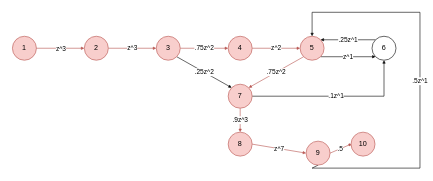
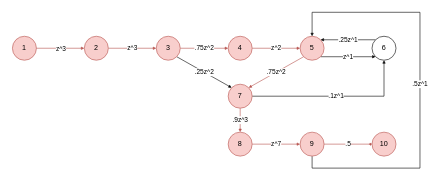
  <mxCell id="0" />
  <mxCell id="1" parent="0" />
  <mxCell id="2" value="1" style="ellipse;whiteSpace=wrap;html=1;fillColor=#f8cecc;strokeColor=#b85450;" parent="1" vertex="1"><mxGeometry x="20" y="60" width="40" height="40" as="geometry" /></mxCell>
  <mxCell id="3" style="edgeStyle=none;html=1;exitX=1;exitY=0.5;exitDx=0;exitDy=0;endArrow=block;endFill=1;startSize=3;endSize=3;fillColor=#f8cecc;strokeColor=#b85450;" parent="1" source="2" edge="1"><mxGeometry relative="1" as="geometry"><mxPoint x="140" y="80" as="targetPoint" /></mxGeometry></mxCell>
  <mxCell id="4" value="z^3" style="edgeLabel;html=1;align=center;verticalAlign=middle;resizable=0;points=[];" vertex="1" connectable="0" parent="3"><mxGeometry x="0.233" y="-1" relative="1" as="geometry"><mxPoint x="-9" y="-1" as="offset" /></mxGeometry></mxCell>
  <mxCell id="5" value="z^3" style="edgeStyle=none;html=1;exitX=1;exitY=0.5;exitDx=0;exitDy=0;entryX=0;entryY=0.5;entryDx=0;entryDy=0;startSize=3;endSize=3;endArrow=block;endFill=1;fillColor=#f8cecc;strokeColor=#b85450;" edge="1" parent="1" source="6" target="9"><mxGeometry relative="1" as="geometry"><mxPoint as="offset" /></mxGeometry></mxCell>
  <mxCell id="6" value="2" style="ellipse;whiteSpace=wrap;html=1;fillColor=#f8cecc;strokeColor=#b85450;" vertex="1" parent="1"><mxGeometry x="140" y="60" width="40" height="40" as="geometry" /></mxCell>
  <mxCell id="7" value=".75z^2" style="edgeStyle=none;html=1;exitX=1;exitY=0.5;exitDx=0;exitDy=0;entryX=0;entryY=0.5;entryDx=0;entryDy=0;endArrow=block;endFill=1;startSize=3;endSize=3;fillColor=#f8cecc;strokeColor=#b85450;" edge="1" parent="1" source="9" target="11"><mxGeometry relative="1" as="geometry" /></mxCell>
  <mxCell id="8" value=".25z^2" style="edgeStyle=none;html=1;exitX=1;exitY=1;exitDx=0;exitDy=0;entryX=0;entryY=0;entryDx=0;entryDy=0;endArrow=block;endFill=1;startSize=3;endSize=3;" edge="1" parent="1" source="9" target="19"><mxGeometry relative="1" as="geometry" /></mxCell>
  <mxCell id="9" value="3" style="ellipse;whiteSpace=wrap;html=1;fillColor=#f8cecc;strokeColor=#b85450;" vertex="1" parent="1"><mxGeometry x="260" y="60" width="40" height="40" as="geometry" /></mxCell>
  <mxCell id="10" value="z^2" style="edgeStyle=none;html=1;exitX=1;exitY=0.5;exitDx=0;exitDy=0;entryX=0;entryY=0.5;entryDx=0;entryDy=0;endArrow=block;endFill=1;startSize=3;endSize=3;fillColor=#f8cecc;strokeColor=#b85450;" edge="1" parent="1" source="11" target="14"><mxGeometry relative="1" as="geometry" /></mxCell>
  <mxCell id="11" value="4" style="ellipse;whiteSpace=wrap;html=1;fillColor=#f8cecc;strokeColor=#b85450;" vertex="1" parent="1"><mxGeometry x="380" y="60" width="40" height="40" as="geometry" /></mxCell>
  <mxCell id="12" value="z^1" style="edgeStyle=none;html=1;exitX=1;exitY=1;exitDx=0;exitDy=0;entryX=0;entryY=1;entryDx=0;entryDy=0;endArrow=block;endFill=1;startSize=3;endSize=3;" edge="1" parent="1" source="14" target="16"><mxGeometry relative="1" as="geometry" /></mxCell>
  <mxCell id="13" value=".75z^2" style="edgeStyle=none;html=1;exitX=0;exitY=1;exitDx=0;exitDy=0;entryX=1;entryY=0;entryDx=0;entryDy=0;endArrow=block;endFill=1;startSize=3;endSize=3;fillColor=#f8cecc;strokeColor=#b85450;" edge="1" parent="1" source="14" target="19"><mxGeometry relative="1" as="geometry" /></mxCell>
  <mxCell id="14" value="5&lt;span style=&quot;color: rgba(0, 0, 0, 0); font-family: monospace; font-size: 0px; text-align: start;&quot;&gt;%3CmxGraphModel%3E%3Croot%3E%3CmxCell%20id%3D%220%22%2F%3E%3CmxCell%20id%3D%221%22%20parent%3D%220%22%2F%3E%3CmxCell%20id%3D%222%22%20value%3D%224%22%20style%3D%22ellipse%3BwhiteSpace%3Dwrap%3Bhtml%3D1%3B%22%20vertex%3D%221%22%20parent%3D%221%22%3E%3CmxGeometry%20x%3D%22480%22%20y%3D%22120%22%20width%3D%2240%22%20height%3D%2240%22%20as%3D%22geometry%22%2F%3E%3C%2FmxCell%3E%3C%2Froot%3E%3C%2FmxGraphModel%3E&lt;/span&gt;" style="ellipse;whiteSpace=wrap;html=1;fillColor=#f8cecc;strokeColor=#b85450;" vertex="1" parent="1"><mxGeometry x="500" y="60" width="40" height="40" as="geometry" /></mxCell>
  <mxCell id="15" value=".25z^1" style="edgeStyle=none;html=1;exitX=0;exitY=0;exitDx=0;exitDy=0;entryX=1;entryY=0;entryDx=0;entryDy=0;endArrow=block;endFill=1;startSize=3;endSize=3;" edge="1" parent="1" source="16" target="14"><mxGeometry relative="1" as="geometry" /></mxCell>
  <mxCell id="16" value="6" style="ellipse;whiteSpace=wrap;html=1;" vertex="1" parent="1"><mxGeometry x="620" y="60" width="40" height="40" as="geometry" /></mxCell>
  <mxCell id="17" value=".1z^1" style="edgeStyle=none;html=1;exitX=1;exitY=0.5;exitDx=0;exitDy=0;entryX=0.5;entryY=1;entryDx=0;entryDy=0;endArrow=block;endFill=1;startSize=3;endSize=3;rounded=0;" edge="1" parent="1" source="19" target="16"><mxGeometry relative="1" as="geometry"><Array as="points"><mxPoint x="640" y="160" /></Array></mxGeometry></mxCell>
  <mxCell id="18" value=".9z^3" style="edgeStyle=none;rounded=0;html=1;exitX=0.5;exitY=1;exitDx=0;exitDy=0;entryX=0.5;entryY=0;entryDx=0;entryDy=0;endArrow=block;endFill=1;startSize=3;endSize=3;fillColor=#f8cecc;strokeColor=#b85450;" edge="1" parent="1" source="19" target="21"><mxGeometry relative="1" as="geometry" /></mxCell>
  <mxCell id="19" value="7" style="ellipse;whiteSpace=wrap;html=1;fillColor=#f8cecc;strokeColor=#b85450;" vertex="1" parent="1"><mxGeometry x="380" y="140" width="40" height="40" as="geometry" /></mxCell>
  <mxCell id="20" value="z^7" style="edgeStyle=none;rounded=0;html=1;exitX=1;exitY=0.5;exitDx=0;exitDy=0;entryX=0;entryY=0.5;entryDx=0;entryDy=0;endArrow=block;endFill=1;startSize=3;endSize=3;fillColor=#f8cecc;strokeColor=#b85450;" edge="1" parent="1" source="21" target="24"><mxGeometry relative="1" as="geometry" /></mxCell>
  <mxCell id="21" value="8" style="ellipse;whiteSpace=wrap;html=1;fillColor=#f8cecc;strokeColor=#b85450;" vertex="1" parent="1"><mxGeometry x="380" y="220" width="40" height="40" as="geometry" /></mxCell>
  <mxCell id="22" value=".5" style="edgeStyle=none;rounded=0;html=1;exitX=1;exitY=0.5;exitDx=0;exitDy=0;entryX=0;entryY=0.5;entryDx=0;entryDy=0;endArrow=diamond;endFill=1;startSize=3;endSize=3;fillColor=#f8cecc;strokeColor=#b85450;" edge="1" parent="1" source="24" target="25"><mxGeometry relative="1" as="geometry" /></mxCell>
  <mxCell id="23" value=".5z^1" style="edgeStyle=none;rounded=0;html=1;exitX=0.5;exitY=1;exitDx=0;exitDy=0;entryX=0.5;entryY=0;entryDx=0;entryDy=0;endArrow=block;endFill=1;startSize=3;endSize=3;jumpStyle=arc;" edge="1" parent="1" source="24" target="14"><mxGeometry relative="1" as="geometry"><Array as="points"><mxPoint x="520" y="280" /><mxPoint x="700" y="280" /><mxPoint x="700" y="220" /><mxPoint x="700" y="20" /><mxPoint x="520" y="20" /></Array><mxPoint as="offset" /></mxGeometry></mxCell>
- <mxCell id="24" value="9" style="ellipse;whiteSpace=wrap;html=1;fillColor=#f8cecc;strokeColor=#b85450;" vertex="1" parent="1"><mxGeometry x="510" y="235" width="40" height="40" as="geometry" /></mxCell>
- <mxCell id="25" value="10" style="ellipse;whiteSpace=wrap;html=1;fillColor=#f8cecc;strokeColor=#b85450;" vertex="1" parent="1"><mxGeometry x="585" y="220" width="40" height="40" as="geometry" /></mxCell>
+ <mxCell id="24" value="9" style="ellipse;whiteSpace=wrap;html=1;fillColor=#f8cecc;strokeColor=#b85450;" vertex="1" parent="1"><mxGeometry x="500" y="220" width="40" height="40" as="geometry" /></mxCell>
+ <mxCell id="25" value="10" style="ellipse;whiteSpace=wrap;html=1;fillColor=#f8cecc;strokeColor=#b85450;" vertex="1" parent="1"><mxGeometry x="620" y="220" width="40" height="40" as="geometry" /></mxCell>
